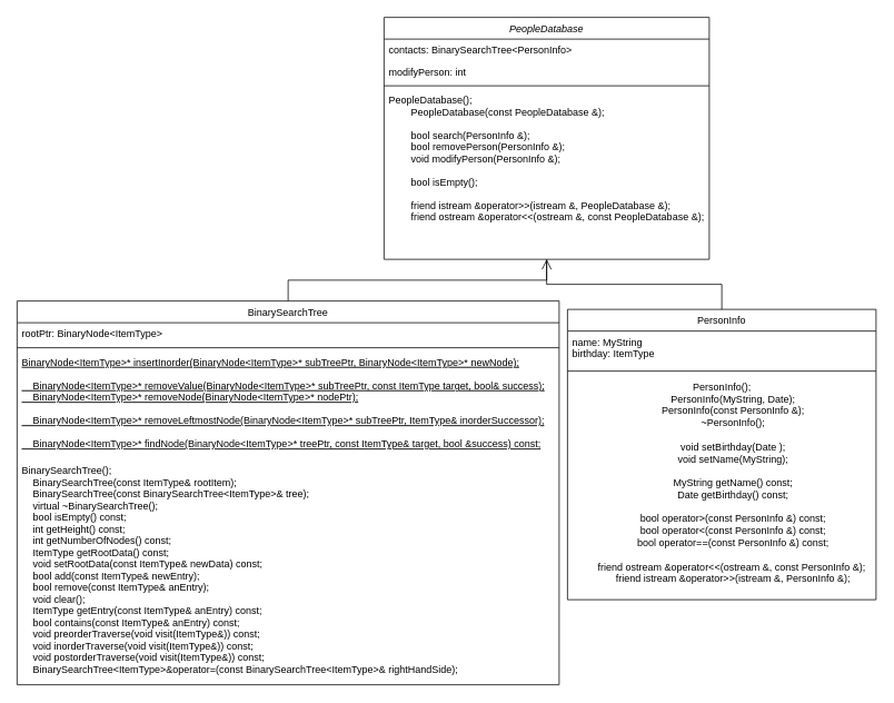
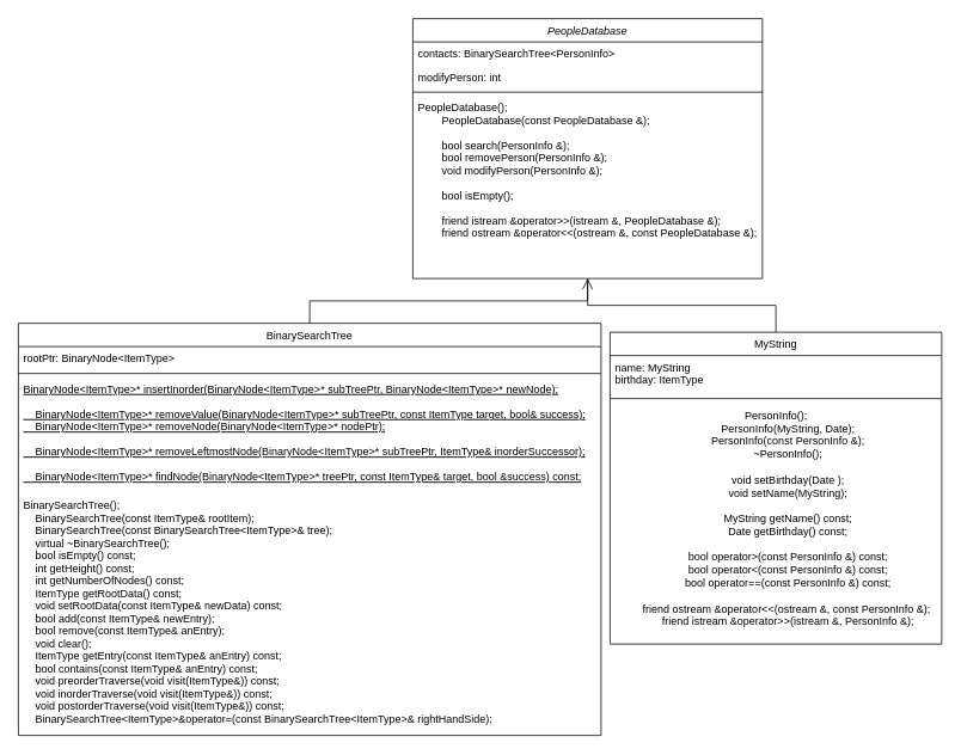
  <mxCell id="0" />
  <mxCell id="1" parent="0" />
  <mxCell id="2" value="PeopleDatabase" style="swimlane;fontStyle=2;align=center;verticalAlign=top;childLayout=stackLayout;horizontal=1;startSize=26;horizontalStack=0;resizeParent=1;resizeLast=0;collapsible=1;marginBottom=0;rounded=0;shadow=0;strokeWidth=1;" parent="1" vertex="1"><mxGeometry x="460" y="20" width="390" height="290" as="geometry"><mxRectangle x="230" y="140" width="160" height="26" as="alternateBounds" /></mxGeometry></mxCell>
  <mxCell id="3" value="contacts: BinarySearchTree&lt;PersonInfo&gt;" style="text;align=left;verticalAlign=top;spacingLeft=4;spacingRight=4;overflow=hidden;rotatable=0;points=[[0,0.5],[1,0.5]];portConstraint=eastwest;" parent="2" vertex="1"><mxGeometry y="26" width="390" height="26" as="geometry" /></mxCell>
  <mxCell id="4" value="modifyPerson: int" style="text;align=left;verticalAlign=top;spacingLeft=4;spacingRight=4;overflow=hidden;rotatable=0;points=[[0,0.5],[1,0.5]];portConstraint=eastwest;rounded=0;shadow=0;html=0;" parent="2" vertex="1"><mxGeometry y="52" width="390" height="26" as="geometry" /></mxCell>
  <mxCell id="5" value="" style="line;html=1;strokeWidth=1;align=left;verticalAlign=middle;spacingTop=-1;spacingLeft=3;spacingRight=3;rotatable=0;labelPosition=right;points=[];portConstraint=eastwest;" parent="2" vertex="1"><mxGeometry y="78" width="390" height="8" as="geometry" /></mxCell>
  <mxCell id="6" value="PeopleDatabase();&#10;        PeopleDatabase(const PeopleDatabase &amp;);&#10;&#10;        bool search(PersonInfo &amp;);&#10;        bool removePerson(PersonInfo &amp;);&#10;        void modifyPerson(PersonInfo &amp;);&#10;&#10;        bool isEmpty();&#10;&#10;        friend istream &amp;operator&gt;&gt;(istream &amp;, PeopleDatabase &amp;);&#10;        friend ostream &amp;operator&lt;&lt;(ostream &amp;, const PeopleDatabase &amp;);" style="text;align=left;verticalAlign=top;spacingLeft=4;spacingRight=4;overflow=hidden;rotatable=0;points=[[0,0.5],[1,0.5]];portConstraint=eastwest;" parent="2" vertex="1"><mxGeometry y="86" width="390" height="174" as="geometry" /></mxCell>
  <mxCell id="7" value="BinarySearchTree" style="swimlane;fontStyle=0;align=center;verticalAlign=top;childLayout=stackLayout;horizontal=1;startSize=26;horizontalStack=0;resizeParent=1;resizeLast=0;collapsible=1;marginBottom=0;rounded=0;shadow=0;strokeWidth=1;" parent="1" vertex="1"><mxGeometry x="20" y="360" width="650" height="460" as="geometry"><mxRectangle x="130" y="380" width="160" height="26" as="alternateBounds" /></mxGeometry></mxCell>
  <mxCell id="8" value="rootPtr: BinaryNode&lt;ItemType&gt;" style="text;align=left;verticalAlign=top;spacingLeft=4;spacingRight=4;overflow=hidden;rotatable=0;points=[[0,0.5],[1,0.5]];portConstraint=eastwest;" parent="7" vertex="1"><mxGeometry y="26" width="650" height="26" as="geometry" /></mxCell>
  <mxCell id="9" value="" style="line;html=1;strokeWidth=1;align=left;verticalAlign=middle;spacingTop=-1;spacingLeft=3;spacingRight=3;rotatable=0;labelPosition=right;points=[];portConstraint=eastwest;" parent="7" vertex="1"><mxGeometry y="52" width="650" height="8" as="geometry" /></mxCell>
  <mxCell id="10" value="BinaryNode&lt;ItemType&gt;* insertInorder(BinaryNode&lt;ItemType&gt;* subTreePtr, BinaryNode&lt;ItemType&gt;* newNode);&#10;   &#10;    BinaryNode&lt;ItemType&gt;* removeValue(BinaryNode&lt;ItemType&gt;* subTreePtr, const ItemType target, bool&amp; success);&#10;    BinaryNode&lt;ItemType&gt;* removeNode(BinaryNode&lt;ItemType&gt;* nodePtr);&#10;&#10;    BinaryNode&lt;ItemType&gt;* removeLeftmostNode(BinaryNode&lt;ItemType&gt;* subTreePtr, ItemType&amp; inorderSuccessor);&#10;&#10;    BinaryNode&lt;ItemType&gt;* findNode(BinaryNode&lt;ItemType&gt;* treePtr, const ItemType&amp; target, bool &amp;success) const;&#10;    " style="text;align=left;verticalAlign=top;spacingLeft=4;spacingRight=4;overflow=hidden;rotatable=0;points=[[0,0.5],[1,0.5]];portConstraint=eastwest;fontStyle=4" parent="7" vertex="1"><mxGeometry y="60" width="650" height="130" as="geometry" /></mxCell>
  <mxCell id="11" value="BinarySearchTree();&#10;    BinarySearchTree(const ItemType&amp; rootItem);&#10;    BinarySearchTree(const BinarySearchTree&lt;ItemType&gt;&amp; tree);&#10;    virtual ~BinarySearchTree();&#10;    bool isEmpty() const;&#10;    int getHeight() const;&#10;    int getNumberOfNodes() const;&#10;    ItemType getRootData() const;&#10;    void setRootData(const ItemType&amp; newData) const;&#10;    bool add(const ItemType&amp; newEntry);&#10;    bool remove(const ItemType&amp; anEntry);&#10;    void clear();&#10;    ItemType getEntry(const ItemType&amp; anEntry) const;&#10;    bool contains(const ItemType&amp; anEntry) const;&#10;    void preorderTraverse(void visit(ItemType&amp;)) const;&#10;    void inorderTraverse(void visit(ItemType&amp;)) const;&#10;    void postorderTraverse(void visit(ItemType&amp;)) const;&#10;    BinarySearchTree&lt;ItemType&gt;&amp;operator=(const BinarySearchTree&lt;ItemType&gt;&amp; rightHandSide);" style="text;align=left;verticalAlign=top;spacingLeft=4;spacingRight=4;overflow=hidden;rotatable=0;points=[[0,0.5],[1,0.5]];portConstraint=eastwest;" parent="7" vertex="1"><mxGeometry y="190" width="650" height="270" as="geometry" /></mxCell>
  <mxCell id="12" value="" style="endArrow=none;endSize=10;endFill=0;shadow=0;strokeWidth=1;rounded=0;edgeStyle=elbowEdgeStyle;elbow=vertical;" parent="1" source="7" target="2" edge="1"><mxGeometry width="160" relative="1" as="geometry"><mxPoint x="440" y="283" as="sourcePoint" /><mxPoint x="440" y="283" as="targetPoint" /></mxGeometry></mxCell>
- <mxCell id="13" value="PersonInfo" style="swimlane;fontStyle=0;align=center;verticalAlign=top;childLayout=stackLayout;horizontal=1;startSize=26;horizontalStack=0;resizeParent=1;resizeLast=0;collapsible=1;marginBottom=0;rounded=0;shadow=0;strokeWidth=1;" parent="1" vertex="1"><mxGeometry x="680" y="370" width="370" height="348" as="geometry"><mxRectangle x="340" y="380" width="170" height="26" as="alternateBounds" /></mxGeometry></mxCell>
+ <mxCell id="13" value="MyString" style="swimlane;fontStyle=0;align=center;verticalAlign=top;childLayout=stackLayout;horizontal=1;startSize=26;horizontalStack=0;resizeParent=1;resizeLast=0;collapsible=1;marginBottom=0;rounded=0;shadow=0;strokeWidth=1;" parent="1" vertex="1"><mxGeometry x="680" y="370" width="370" height="348" as="geometry"><mxRectangle x="340" y="380" width="170" height="26" as="alternateBounds" /></mxGeometry></mxCell>
  <mxCell id="14" value="name: MyString&#10;birthday: ItemType" style="text;align=left;verticalAlign=top;spacingLeft=4;spacingRight=4;overflow=hidden;rotatable=0;points=[[0,0.5],[1,0.5]];portConstraint=eastwest;" parent="13" vertex="1"><mxGeometry y="26" width="370" height="44" as="geometry" /></mxCell>
  <mxCell id="15" value="" style="line;html=1;strokeWidth=1;align=left;verticalAlign=middle;spacingTop=-1;spacingLeft=3;spacingRight=3;rotatable=0;labelPosition=right;points=[];portConstraint=eastwest;" parent="13" vertex="1"><mxGeometry y="70" width="370" height="8" as="geometry" /></mxCell>
  <mxCell id="16" value="&lt;div&gt;PersonInfo();&lt;/div&gt;&lt;div&gt;&amp;nbsp; &amp;nbsp; &amp;nbsp; &amp;nbsp; PersonInfo(MyString, Date);&lt;/div&gt;&lt;div&gt;&amp;nbsp; &amp;nbsp; &amp;nbsp; &amp;nbsp; PersonInfo(const PersonInfo &amp;amp;);&lt;/div&gt;&lt;div&gt;&amp;nbsp; &amp;nbsp; &amp;nbsp; &amp;nbsp; ~PersonInfo();&lt;/div&gt;&lt;div&gt;&lt;br&gt;&lt;/div&gt;&lt;div&gt;&amp;nbsp; &amp;nbsp; &amp;nbsp; &amp;nbsp; void setBirthday(Date );&lt;/div&gt;&lt;div&gt;&amp;nbsp; &amp;nbsp; &amp;nbsp; &amp;nbsp; void setName(MyString);&lt;/div&gt;&lt;div&gt;&lt;br&gt;&lt;/div&gt;&lt;div&gt;&amp;nbsp; &amp;nbsp; &amp;nbsp; &amp;nbsp; MyString getName() const;&lt;/div&gt;&lt;div&gt;&amp;nbsp; &amp;nbsp; &amp;nbsp; &amp;nbsp; Date getBirthday() const;&lt;/div&gt;&lt;div&gt;&lt;br&gt;&lt;/div&gt;&lt;div&gt;&amp;nbsp; &amp;nbsp; &amp;nbsp; &amp;nbsp; bool operator&amp;gt;(const PersonInfo &amp;amp;) const;&lt;/div&gt;&lt;div&gt;&amp;nbsp; &amp;nbsp; &amp;nbsp; &amp;nbsp; bool operator&amp;lt;(const PersonInfo &amp;amp;) const;&lt;/div&gt;&lt;div&gt;&amp;nbsp; &amp;nbsp; &amp;nbsp; &amp;nbsp; bool operator==(const PersonInfo &amp;amp;) const;&lt;/div&gt;&lt;div&gt;&lt;br&gt;&lt;/div&gt;&lt;div&gt;&amp;nbsp; &amp;nbsp; &amp;nbsp; &amp;nbsp; friend ostream &amp;amp;operator&amp;lt;&amp;lt;(ostream &amp;amp;, const PersonInfo &amp;amp;);&amp;nbsp;&lt;/div&gt;&lt;div&gt;&amp;nbsp; &amp;nbsp; &amp;nbsp; &amp;nbsp; friend istream &amp;amp;operator&amp;gt;&amp;gt;(istream &amp;amp;, PersonInfo &amp;amp;);&lt;/div&gt;" style="text;html=1;align=center;verticalAlign=middle;resizable=0;points=[];autosize=1;strokeColor=none;fillColor=none;" vertex="1" parent="13"><mxGeometry y="78" width="370" height="260" as="geometry" /></mxCell>
  <mxCell id="17" value="" style="endArrow=open;endSize=10;endFill=0;shadow=0;strokeWidth=1;rounded=0;edgeStyle=elbowEdgeStyle;elbow=vertical;" parent="1" source="13" target="2" edge="1"><mxGeometry width="160" relative="1" as="geometry"><mxPoint x="450" y="453" as="sourcePoint" /><mxPoint x="550" y="351" as="targetPoint" /></mxGeometry></mxCell>
